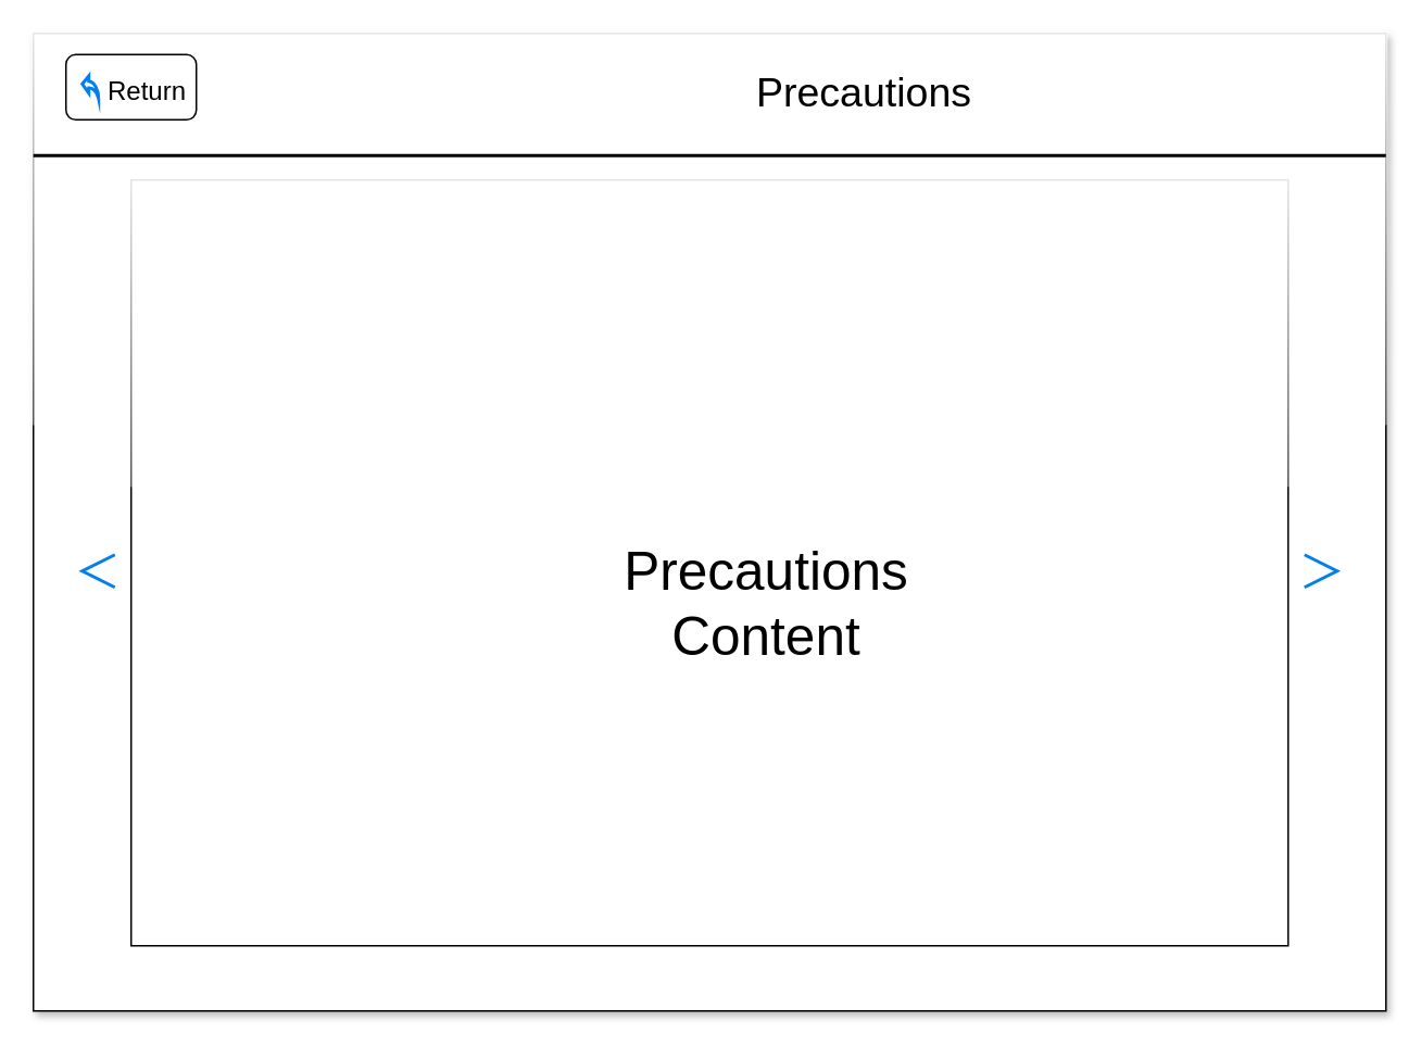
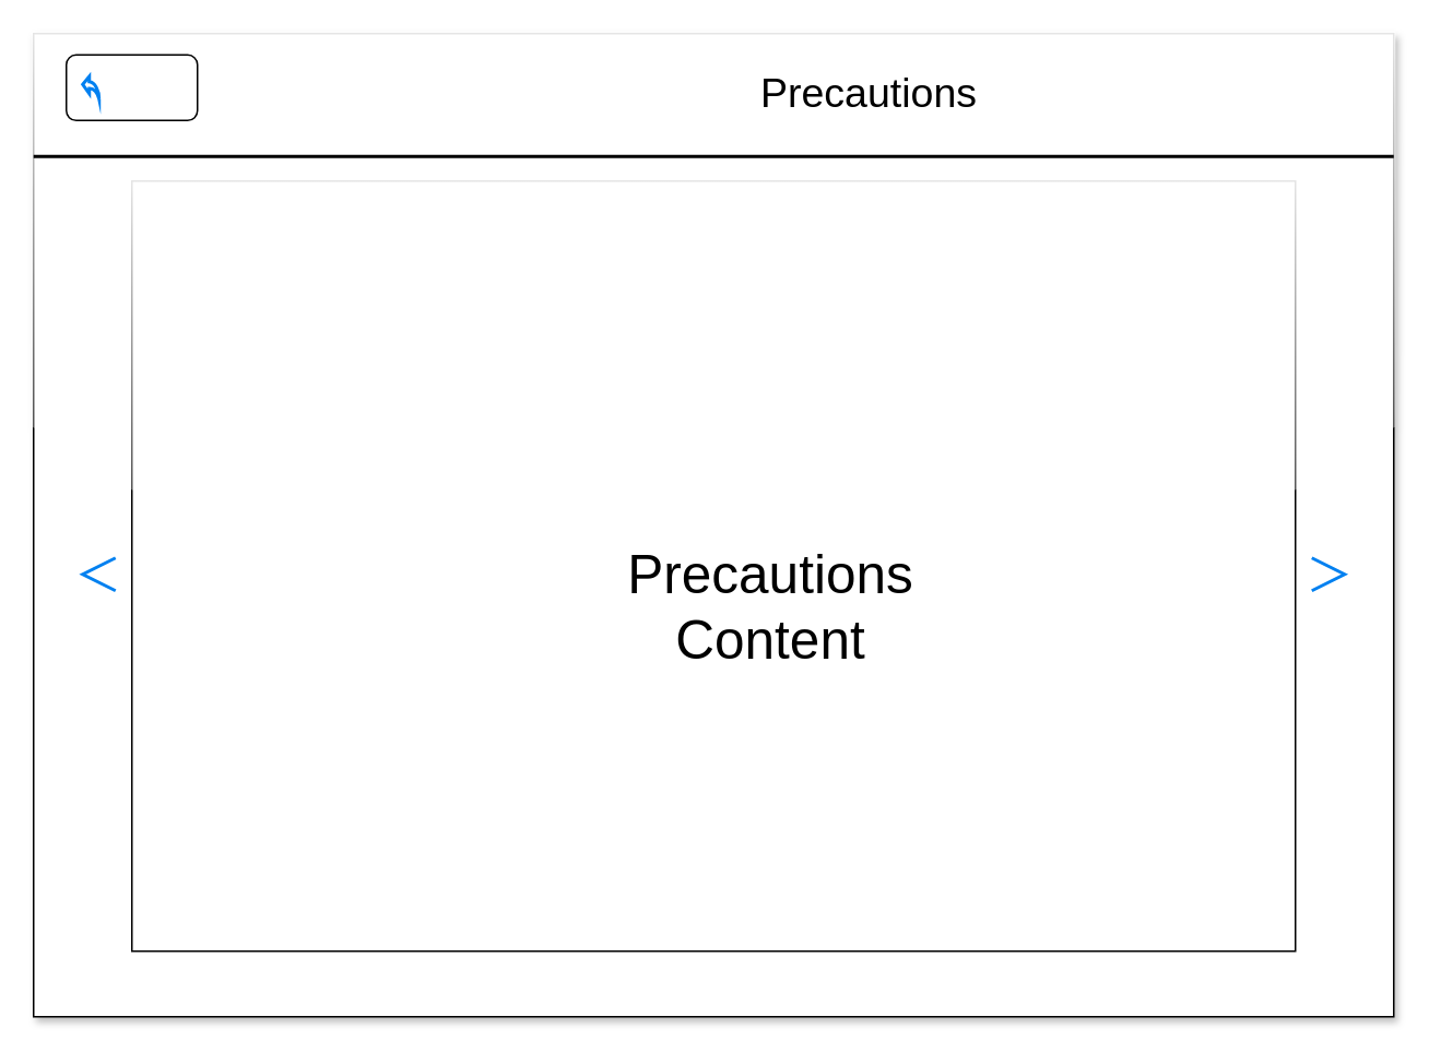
  <mxCell id="0" />
  <mxCell id="1" parent="0" />
  <mxCell id="2" value="" style="rounded=0;whiteSpace=wrap;html=1;shadow=1;glass=1;" vertex="1" parent="1"><mxGeometry x="20" y="20" width="830" height="600" as="geometry" /></mxCell>
  <mxCell id="3" value="" style="line;strokeWidth=2;html=1;" vertex="1" parent="1"><mxGeometry x="20" y="90" width="830" height="10" as="geometry" /></mxCell>
  <mxCell id="4" value="Precautions" style="text;html=1;strokeColor=none;fillColor=none;align=center;verticalAlign=middle;whiteSpace=wrap;rounded=0;fontSize=25;" vertex="1" parent="1"><mxGeometry x="450" y="30" width="160" height="50" as="geometry" /></mxCell>
  <mxCell id="5" value="" style="rounded=1;whiteSpace=wrap;html=1;fontSize=25;" vertex="1" parent="1"><mxGeometry x="40" y="33.07" width="80" height="40" as="geometry" /></mxCell>
  <mxCell id="6" value="" style="html=1;verticalLabelPosition=bottom;align=center;labelBackgroundColor=#ffffff;verticalAlign=top;strokeWidth=2;strokeColor=#0080F0;shadow=0;dashed=0;shape=mxgraph.ios7.icons.back;fontSize=25;" vertex="1" parent="1"><mxGeometry x="50" y="46.13" width="10" height="13.87" as="geometry" /></mxCell>
- <mxCell id="7" value="Return" style="text;html=1;strokeColor=none;fillColor=none;align=center;verticalAlign=middle;whiteSpace=wrap;rounded=0;fontSize=16;" vertex="1" parent="1"><mxGeometry x="60" y="45" width="60" height="20" as="geometry" /></mxCell>
  <mxCell id="8" value="" style="html=1;verticalLabelPosition=bottom;labelBackgroundColor=#ffffff;verticalAlign=top;shadow=0;dashed=0;strokeWidth=2;shape=mxgraph.ios7.misc.left;strokeColor=#0080f0;fontSize=16;" vertex="1" parent="1"><mxGeometry x="50" y="340" width="20" height="20" as="geometry" /></mxCell>
  <mxCell id="9" value="" style="html=1;verticalLabelPosition=bottom;labelBackgroundColor=#ffffff;verticalAlign=top;shadow=0;dashed=0;strokeWidth=2;shape=mxgraph.ios7.misc.right;strokeColor=#0080f0;fontSize=16;" vertex="1" parent="1"><mxGeometry x="800" y="340" width="20" height="20" as="geometry" /></mxCell>
  <mxCell id="10" value="" style="rounded=0;whiteSpace=wrap;html=1;fontSize=16;glass=1;" vertex="1" parent="1"><mxGeometry x="80" y="110" width="710" height="470" as="geometry" /></mxCell>
  <mxCell id="11" value="Precautions Content" style="text;html=1;strokeColor=none;fillColor=none;align=center;verticalAlign=middle;whiteSpace=wrap;rounded=0;shadow=1;glass=1;fontSize=33;" vertex="1" parent="1"><mxGeometry x="365" y="320" width="210" height="100" as="geometry" /></mxCell>
